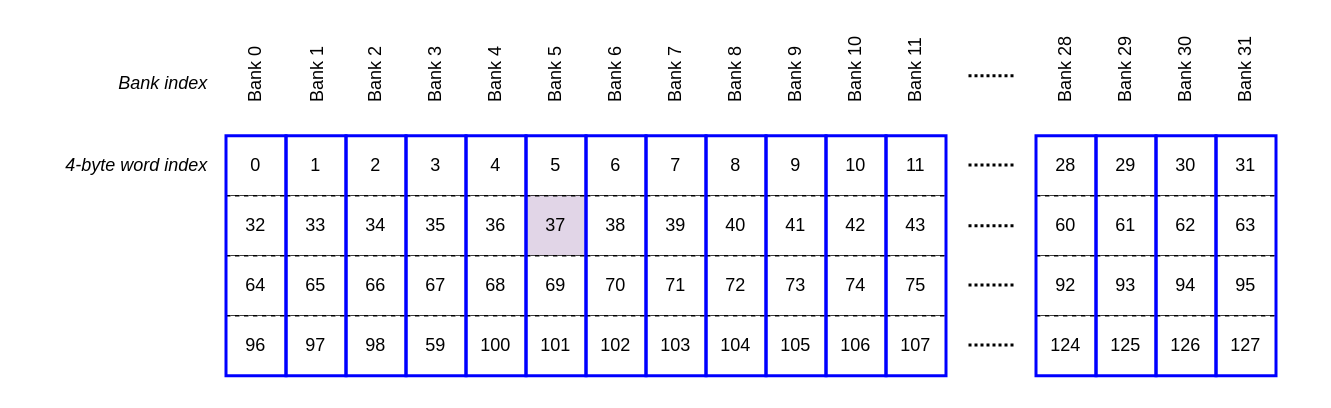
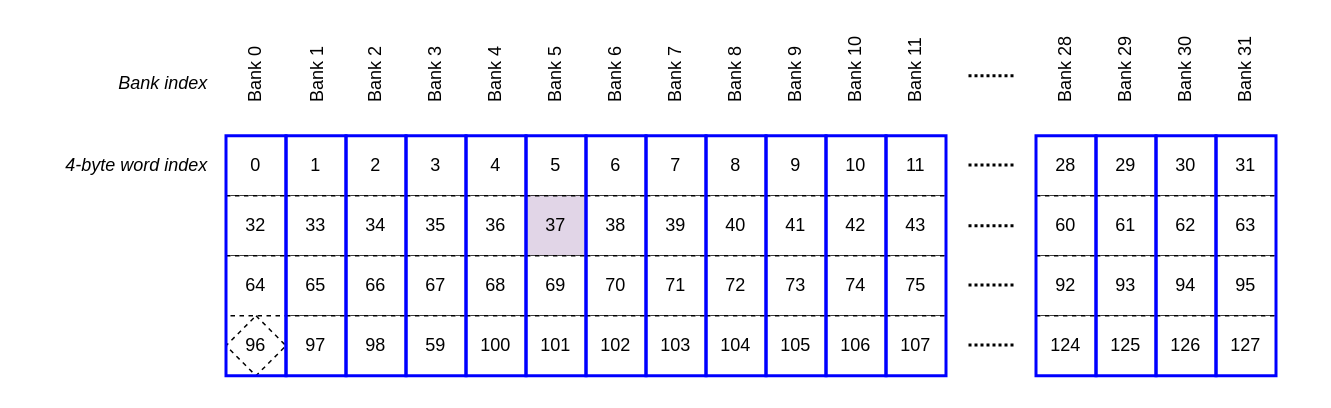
  <mxCell id="0" />
  <mxCell id="1" parent="0" />
  <mxCell id="2" value="0" style="whiteSpace=wrap;html=1;aspect=fixed;dashed=1;" parent="1" vertex="1"><mxGeometry x="150" y="85" width="40" height="40" as="geometry" /></mxCell>
  <mxCell id="3" value="32" style="whiteSpace=wrap;html=1;aspect=fixed;dashed=1;" parent="1" vertex="1"><mxGeometry x="150" y="125" width="40" height="40" as="geometry" /></mxCell>
  <mxCell id="4" value="64" style="whiteSpace=wrap;html=1;aspect=fixed;dashed=1;" parent="1" vertex="1"><mxGeometry x="150" y="165" width="40" height="40" as="geometry" /></mxCell>
- <mxCell id="5" value="96" style="whiteSpace=wrap;html=1;aspect=fixed;dashed=1;" parent="1" vertex="1"><mxGeometry x="150" y="205" width="40" height="40" as="geometry" /></mxCell>
+ <mxCell id="5" value="96" style="rhombus;whiteSpace=wrap;html=1;aspect=fixed;dashed=1;" parent="1" vertex="1"><mxGeometry x="150" y="205" width="40" height="40" as="geometry" /></mxCell>
  <mxCell id="6" value="1" style="whiteSpace=wrap;html=1;aspect=fixed;dashed=1;" parent="1" vertex="1"><mxGeometry x="190" y="85" width="40" height="40" as="geometry" /></mxCell>
  <mxCell id="7" value="33" style="whiteSpace=wrap;html=1;aspect=fixed;dashed=1;" parent="1" vertex="1"><mxGeometry x="190" y="125" width="40" height="40" as="geometry" /></mxCell>
  <mxCell id="8" value="65" style="whiteSpace=wrap;html=1;aspect=fixed;dashed=1;" parent="1" vertex="1"><mxGeometry x="190" y="165" width="40" height="40" as="geometry" /></mxCell>
  <mxCell id="9" value="97" style="whiteSpace=wrap;html=1;aspect=fixed;dashed=1;" parent="1" vertex="1"><mxGeometry x="190" y="205" width="40" height="40" as="geometry" /></mxCell>
  <mxCell id="10" value="2" style="whiteSpace=wrap;html=1;aspect=fixed;dashed=1;" parent="1" vertex="1"><mxGeometry x="230" y="85" width="40" height="40" as="geometry" /></mxCell>
  <mxCell id="11" value="34" style="whiteSpace=wrap;html=1;aspect=fixed;dashed=1;" parent="1" vertex="1"><mxGeometry x="230" y="125" width="40" height="40" as="geometry" /></mxCell>
  <mxCell id="12" value="66" style="whiteSpace=wrap;html=1;aspect=fixed;dashed=1;" parent="1" vertex="1"><mxGeometry x="230" y="165" width="40" height="40" as="geometry" /></mxCell>
  <mxCell id="13" value="98" style="whiteSpace=wrap;html=1;aspect=fixed;dashed=1;" parent="1" vertex="1"><mxGeometry x="230" y="205" width="40" height="40" as="geometry" /></mxCell>
  <mxCell id="14" value="3" style="whiteSpace=wrap;html=1;aspect=fixed;dashed=1;" parent="1" vertex="1"><mxGeometry x="270" y="85" width="40" height="40" as="geometry" /></mxCell>
  <mxCell id="15" value="35" style="whiteSpace=wrap;html=1;aspect=fixed;dashed=1;" parent="1" vertex="1"><mxGeometry x="270" y="125" width="40" height="40" as="geometry" /></mxCell>
  <mxCell id="16" value="67" style="whiteSpace=wrap;html=1;aspect=fixed;dashed=1;" parent="1" vertex="1"><mxGeometry x="270" y="165" width="40" height="40" as="geometry" /></mxCell>
  <mxCell id="17" value="59" style="whiteSpace=wrap;html=1;aspect=fixed;dashed=1;" parent="1" vertex="1"><mxGeometry x="270" y="205" width="40" height="40" as="geometry" /></mxCell>
  <mxCell id="18" value="4" style="whiteSpace=wrap;html=1;aspect=fixed;dashed=1;" parent="1" vertex="1"><mxGeometry x="310" y="85" width="40" height="40" as="geometry" /></mxCell>
  <mxCell id="19" value="36" style="whiteSpace=wrap;html=1;aspect=fixed;dashed=1;" parent="1" vertex="1"><mxGeometry x="310" y="125" width="40" height="40" as="geometry" /></mxCell>
  <mxCell id="20" value="68" style="whiteSpace=wrap;html=1;aspect=fixed;dashed=1;" parent="1" vertex="1"><mxGeometry x="310" y="165" width="40" height="40" as="geometry" /></mxCell>
  <mxCell id="21" value="100" style="whiteSpace=wrap;html=1;aspect=fixed;dashed=1;" parent="1" vertex="1"><mxGeometry x="310" y="205" width="40" height="40" as="geometry" /></mxCell>
  <mxCell id="22" value="5" style="whiteSpace=wrap;html=1;aspect=fixed;dashed=1;" parent="1" vertex="1"><mxGeometry x="350" y="85" width="40" height="40" as="geometry" /></mxCell>
  <mxCell id="23" value="37" style="whiteSpace=wrap;html=1;aspect=fixed;dashed=1;fillColor=#e1d5e7;" parent="1" vertex="1"><mxGeometry x="350" y="125" width="40" height="40" as="geometry" /></mxCell>
  <mxCell id="24" value="69" style="whiteSpace=wrap;html=1;aspect=fixed;dashed=1;" parent="1" vertex="1"><mxGeometry x="350" y="165" width="40" height="40" as="geometry" /></mxCell>
  <mxCell id="25" value="101" style="whiteSpace=wrap;html=1;aspect=fixed;dashed=1;" parent="1" vertex="1"><mxGeometry x="350" y="205" width="40" height="40" as="geometry" /></mxCell>
  <mxCell id="26" value="6" style="whiteSpace=wrap;html=1;aspect=fixed;dashed=1;" parent="1" vertex="1"><mxGeometry x="390" y="85" width="40" height="40" as="geometry" /></mxCell>
  <mxCell id="27" value="38" style="whiteSpace=wrap;html=1;aspect=fixed;dashed=1;" parent="1" vertex="1"><mxGeometry x="390" y="125" width="40" height="40" as="geometry" /></mxCell>
  <mxCell id="28" value="70" style="whiteSpace=wrap;html=1;aspect=fixed;dashed=1;" parent="1" vertex="1"><mxGeometry x="390" y="165" width="40" height="40" as="geometry" /></mxCell>
  <mxCell id="29" value="102" style="whiteSpace=wrap;html=1;aspect=fixed;dashed=1;" parent="1" vertex="1"><mxGeometry x="390" y="205" width="40" height="40" as="geometry" /></mxCell>
  <mxCell id="30" value="7" style="whiteSpace=wrap;html=1;aspect=fixed;dashed=1;" parent="1" vertex="1"><mxGeometry x="430" y="85" width="40" height="40" as="geometry" /></mxCell>
  <mxCell id="31" value="39" style="whiteSpace=wrap;html=1;aspect=fixed;dashed=1;" parent="1" vertex="1"><mxGeometry x="430" y="125" width="40" height="40" as="geometry" /></mxCell>
  <mxCell id="32" value="71" style="whiteSpace=wrap;html=1;aspect=fixed;dashed=1;" parent="1" vertex="1"><mxGeometry x="430" y="165" width="40" height="40" as="geometry" /></mxCell>
  <mxCell id="33" value="103" style="whiteSpace=wrap;html=1;aspect=fixed;dashed=1;" parent="1" vertex="1"><mxGeometry x="430" y="205" width="40" height="40" as="geometry" /></mxCell>
  <mxCell id="34" value="8" style="whiteSpace=wrap;html=1;aspect=fixed;dashed=1;" parent="1" vertex="1"><mxGeometry x="470" y="85" width="40" height="40" as="geometry" /></mxCell>
  <mxCell id="35" value="40" style="whiteSpace=wrap;html=1;aspect=fixed;dashed=1;" parent="1" vertex="1"><mxGeometry x="470" y="125" width="40" height="40" as="geometry" /></mxCell>
  <mxCell id="36" value="72" style="whiteSpace=wrap;html=1;aspect=fixed;dashed=1;" parent="1" vertex="1"><mxGeometry x="470" y="165" width="40" height="40" as="geometry" /></mxCell>
  <mxCell id="37" value="104" style="whiteSpace=wrap;html=1;aspect=fixed;dashed=1;" parent="1" vertex="1"><mxGeometry x="470" y="205" width="40" height="40" as="geometry" /></mxCell>
  <mxCell id="38" value="9" style="whiteSpace=wrap;html=1;aspect=fixed;dashed=1;" parent="1" vertex="1"><mxGeometry x="510" y="85" width="40" height="40" as="geometry" /></mxCell>
  <mxCell id="39" value="41" style="whiteSpace=wrap;html=1;aspect=fixed;dashed=1;" parent="1" vertex="1"><mxGeometry x="510" y="125" width="40" height="40" as="geometry" /></mxCell>
  <mxCell id="40" value="73" style="whiteSpace=wrap;html=1;aspect=fixed;dashed=1;" parent="1" vertex="1"><mxGeometry x="510" y="165" width="40" height="40" as="geometry" /></mxCell>
  <mxCell id="41" value="105" style="whiteSpace=wrap;html=1;aspect=fixed;dashed=1;" parent="1" vertex="1"><mxGeometry x="510" y="205" width="40" height="40" as="geometry" /></mxCell>
  <mxCell id="42" value="10" style="whiteSpace=wrap;html=1;aspect=fixed;dashed=1;" parent="1" vertex="1"><mxGeometry x="550" y="85" width="40" height="40" as="geometry" /></mxCell>
  <mxCell id="43" value="42" style="whiteSpace=wrap;html=1;aspect=fixed;dashed=1;" parent="1" vertex="1"><mxGeometry x="550" y="125" width="40" height="40" as="geometry" /></mxCell>
  <mxCell id="44" value="74" style="whiteSpace=wrap;html=1;aspect=fixed;dashed=1;" parent="1" vertex="1"><mxGeometry x="550" y="165" width="40" height="40" as="geometry" /></mxCell>
  <mxCell id="45" value="106" style="whiteSpace=wrap;html=1;aspect=fixed;dashed=1;" parent="1" vertex="1"><mxGeometry x="550" y="205" width="40" height="40" as="geometry" /></mxCell>
  <mxCell id="46" value="11" style="whiteSpace=wrap;html=1;aspect=fixed;dashed=1;" parent="1" vertex="1"><mxGeometry x="590" y="85" width="40" height="40" as="geometry" /></mxCell>
  <mxCell id="47" value="43" style="whiteSpace=wrap;html=1;aspect=fixed;dashed=1;" parent="1" vertex="1"><mxGeometry x="590" y="125" width="40" height="40" as="geometry" /></mxCell>
  <mxCell id="48" value="75" style="whiteSpace=wrap;html=1;aspect=fixed;dashed=1;" parent="1" vertex="1"><mxGeometry x="590" y="165" width="40" height="40" as="geometry" /></mxCell>
  <mxCell id="49" value="107" style="whiteSpace=wrap;html=1;aspect=fixed;dashed=1;" parent="1" vertex="1"><mxGeometry x="590" y="205" width="40" height="40" as="geometry" /></mxCell>
  <mxCell id="50" value="28" style="whiteSpace=wrap;html=1;aspect=fixed;dashed=1;" parent="1" vertex="1"><mxGeometry x="690" y="85" width="40" height="40" as="geometry" /></mxCell>
  <mxCell id="51" value="60" style="whiteSpace=wrap;html=1;aspect=fixed;dashed=1;" parent="1" vertex="1"><mxGeometry x="690" y="125" width="40" height="40" as="geometry" /></mxCell>
  <mxCell id="52" value="92" style="whiteSpace=wrap;html=1;aspect=fixed;dashed=1;" parent="1" vertex="1"><mxGeometry x="690" y="165" width="40" height="40" as="geometry" /></mxCell>
  <mxCell id="53" value="124" style="whiteSpace=wrap;html=1;aspect=fixed;dashed=1;" parent="1" vertex="1"><mxGeometry x="690" y="205" width="40" height="40" as="geometry" /></mxCell>
  <mxCell id="54" value="29" style="whiteSpace=wrap;html=1;aspect=fixed;dashed=1;" parent="1" vertex="1"><mxGeometry x="730" y="85" width="40" height="40" as="geometry" /></mxCell>
  <mxCell id="55" value="61" style="whiteSpace=wrap;html=1;aspect=fixed;dashed=1;" parent="1" vertex="1"><mxGeometry x="730" y="125" width="40" height="40" as="geometry" /></mxCell>
  <mxCell id="56" value="93" style="whiteSpace=wrap;html=1;aspect=fixed;dashed=1;" parent="1" vertex="1"><mxGeometry x="730" y="165" width="40" height="40" as="geometry" /></mxCell>
  <mxCell id="57" value="125" style="whiteSpace=wrap;html=1;aspect=fixed;dashed=1;" parent="1" vertex="1"><mxGeometry x="730" y="205" width="40" height="40" as="geometry" /></mxCell>
  <mxCell id="58" value="30" style="whiteSpace=wrap;html=1;aspect=fixed;dashed=1;" parent="1" vertex="1"><mxGeometry x="770" y="85" width="40" height="40" as="geometry" /></mxCell>
  <mxCell id="59" value="62" style="whiteSpace=wrap;html=1;aspect=fixed;dashed=1;" parent="1" vertex="1"><mxGeometry x="770" y="125" width="40" height="40" as="geometry" /></mxCell>
  <mxCell id="60" value="94" style="whiteSpace=wrap;html=1;aspect=fixed;dashed=1;" parent="1" vertex="1"><mxGeometry x="770" y="165" width="40" height="40" as="geometry" /></mxCell>
  <mxCell id="61" value="126" style="whiteSpace=wrap;html=1;aspect=fixed;dashed=1;" parent="1" vertex="1"><mxGeometry x="770" y="205" width="40" height="40" as="geometry" /></mxCell>
  <mxCell id="62" value="31" style="whiteSpace=wrap;html=1;aspect=fixed;dashed=1;" parent="1" vertex="1"><mxGeometry x="810" y="85" width="40" height="40" as="geometry" /></mxCell>
  <mxCell id="63" value="63" style="whiteSpace=wrap;html=1;aspect=fixed;dashed=1;" parent="1" vertex="1"><mxGeometry x="810" y="125" width="40" height="40" as="geometry" /></mxCell>
  <mxCell id="64" value="95" style="whiteSpace=wrap;html=1;aspect=fixed;dashed=1;" parent="1" vertex="1"><mxGeometry x="810" y="165" width="40" height="40" as="geometry" /></mxCell>
  <mxCell id="65" value="127" style="whiteSpace=wrap;html=1;aspect=fixed;dashed=1;" parent="1" vertex="1"><mxGeometry x="810" y="205" width="40" height="40" as="geometry" /></mxCell>
  <mxCell id="66" value="" style="endArrow=none;dashed=1;html=1;strokeWidth=2;dashPattern=1 1;" parent="1" edge="1"><mxGeometry width="50" height="50" relative="1" as="geometry"><mxPoint x="645" y="145" as="sourcePoint" /><mxPoint x="675" y="145" as="targetPoint" /></mxGeometry></mxCell>
  <mxCell id="67" value="" style="endArrow=none;dashed=1;html=1;strokeWidth=2;dashPattern=1 1;" parent="1" edge="1"><mxGeometry width="50" height="50" relative="1" as="geometry"><mxPoint x="645" y="104.5" as="sourcePoint" /><mxPoint x="675" y="104.5" as="targetPoint" /></mxGeometry></mxCell>
  <mxCell id="68" value="" style="endArrow=none;dashed=1;html=1;strokeWidth=2;dashPattern=1 1;" parent="1" edge="1"><mxGeometry width="50" height="50" relative="1" as="geometry"><mxPoint x="645" y="184.5" as="sourcePoint" /><mxPoint x="675" y="184.5" as="targetPoint" /></mxGeometry></mxCell>
  <mxCell id="69" value="" style="endArrow=none;dashed=1;html=1;strokeWidth=2;dashPattern=1 1;" parent="1" edge="1"><mxGeometry width="50" height="50" relative="1" as="geometry"><mxPoint x="645" y="224.5" as="sourcePoint" /><mxPoint x="675" y="224.5" as="targetPoint" /></mxGeometry></mxCell>
  <mxCell id="70" value="" style="endArrow=none;dashed=1;html=1;strokeWidth=2;dashPattern=1 1;" parent="1" edge="1"><mxGeometry width="50" height="50" relative="1" as="geometry"><mxPoint x="645" y="45" as="sourcePoint" /><mxPoint x="675" y="45" as="targetPoint" /></mxGeometry></mxCell>
  <mxCell id="71" value="4-byte word index" style="text;html=1;strokeColor=none;fillColor=none;align=right;verticalAlign=middle;whiteSpace=wrap;rounded=0;dashed=1;fontStyle=2" parent="1" vertex="1"><mxGeometry x="20" y="95" width="120" height="20" as="geometry" /></mxCell>
  <mxCell id="72" value="Bank index" style="text;html=1;strokeColor=none;fillColor=none;align=right;verticalAlign=middle;whiteSpace=wrap;rounded=0;dashed=1;fontStyle=2" parent="1" vertex="1"><mxGeometry x="20" y="40" width="120" height="20" as="geometry" /></mxCell>
  <mxCell id="73" value="&lt;div&gt;Bank 0&lt;/div&gt;" style="text;html=1;strokeColor=none;fillColor=none;align=left;verticalAlign=middle;whiteSpace=wrap;rounded=0;dashed=1;fontStyle=0;rotation=-90;" parent="1" vertex="1"><mxGeometry x="135" y="20" width="70" height="20" as="geometry" /></mxCell>
  <mxCell id="74" value="&lt;div&gt;Bank 1&lt;br&gt;&lt;/div&gt;" style="text;html=1;strokeColor=none;fillColor=none;align=left;verticalAlign=middle;whiteSpace=wrap;rounded=0;dashed=1;fontStyle=0;rotation=-90;" parent="1" vertex="1"><mxGeometry x="176" y="20" width="70" height="20" as="geometry" /></mxCell>
  <mxCell id="75" value="&lt;div&gt;Bank 2&lt;/div&gt;" style="text;html=1;strokeColor=none;fillColor=none;align=left;verticalAlign=middle;whiteSpace=wrap;rounded=0;dashed=1;fontStyle=0;rotation=-90;" parent="1" vertex="1"><mxGeometry x="215" y="20" width="70" height="20" as="geometry" /></mxCell>
  <mxCell id="76" value="&lt;div&gt;Bank 3&lt;br&gt;&lt;/div&gt;" style="text;html=1;strokeColor=none;fillColor=none;align=left;verticalAlign=middle;whiteSpace=wrap;rounded=0;dashed=1;fontStyle=0;rotation=-90;" parent="1" vertex="1"><mxGeometry x="255" y="20" width="70" height="20" as="geometry" /></mxCell>
  <mxCell id="77" value="&lt;div&gt;Bank 4&lt;br&gt;&lt;/div&gt;" style="text;html=1;strokeColor=none;fillColor=none;align=left;verticalAlign=middle;whiteSpace=wrap;rounded=0;dashed=1;fontStyle=0;rotation=-90;" parent="1" vertex="1"><mxGeometry x="295" y="20" width="70" height="20" as="geometry" /></mxCell>
  <mxCell id="78" value="&lt;div&gt;Bank 5&lt;br&gt;&lt;/div&gt;" style="text;html=1;strokeColor=none;fillColor=none;align=left;verticalAlign=middle;whiteSpace=wrap;rounded=0;dashed=1;fontStyle=0;rotation=-90;" parent="1" vertex="1"><mxGeometry x="335" y="20" width="70" height="20" as="geometry" /></mxCell>
  <mxCell id="79" value="&lt;div&gt;Bank 6&lt;br&gt;&lt;/div&gt;" style="text;html=1;strokeColor=none;fillColor=none;align=left;verticalAlign=middle;whiteSpace=wrap;rounded=0;dashed=1;fontStyle=0;rotation=-90;" parent="1" vertex="1"><mxGeometry x="375" y="20" width="70" height="20" as="geometry" /></mxCell>
  <mxCell id="80" value="&lt;div&gt;Bank 7&lt;br&gt;&lt;/div&gt;" style="text;html=1;strokeColor=none;fillColor=none;align=left;verticalAlign=middle;whiteSpace=wrap;rounded=0;dashed=1;fontStyle=0;rotation=-90;" parent="1" vertex="1"><mxGeometry x="415" y="20" width="70" height="20" as="geometry" /></mxCell>
  <mxCell id="81" value="&lt;div&gt;Bank 8&lt;br&gt;&lt;/div&gt;" style="text;html=1;strokeColor=none;fillColor=none;align=left;verticalAlign=middle;whiteSpace=wrap;rounded=0;dashed=1;fontStyle=0;rotation=-90;" parent="1" vertex="1"><mxGeometry x="455" y="20" width="70" height="20" as="geometry" /></mxCell>
  <mxCell id="82" value="&lt;div&gt;Bank 9&lt;br&gt;&lt;/div&gt;" style="text;html=1;strokeColor=none;fillColor=none;align=left;verticalAlign=middle;whiteSpace=wrap;rounded=0;dashed=1;fontStyle=0;rotation=-90;" parent="1" vertex="1"><mxGeometry x="495" y="20" width="70" height="20" as="geometry" /></mxCell>
  <mxCell id="83" value="&lt;div&gt;Bank 10&lt;/div&gt;" style="text;html=1;strokeColor=none;fillColor=none;align=left;verticalAlign=middle;whiteSpace=wrap;rounded=0;dashed=1;fontStyle=0;rotation=-90;" parent="1" vertex="1"><mxGeometry x="535" y="20" width="70" height="20" as="geometry" /></mxCell>
  <mxCell id="84" value="&lt;div&gt;Bank 11&lt;/div&gt;" style="text;html=1;strokeColor=none;fillColor=none;align=left;verticalAlign=middle;whiteSpace=wrap;rounded=0;dashed=1;fontStyle=0;rotation=-90;" parent="1" vertex="1"><mxGeometry x="575" y="20" width="70" height="20" as="geometry" /></mxCell>
  <mxCell id="85" value="&lt;div&gt;Bank 28&lt;br&gt;&lt;/div&gt;" style="text;html=1;strokeColor=none;fillColor=none;align=left;verticalAlign=middle;whiteSpace=wrap;rounded=0;dashed=1;fontStyle=0;rotation=-90;" parent="1" vertex="1"><mxGeometry x="675" y="20" width="70" height="20" as="geometry" /></mxCell>
  <mxCell id="86" value="&lt;div&gt;Bank 29&lt;br&gt;&lt;/div&gt;" style="text;html=1;strokeColor=none;fillColor=none;align=left;verticalAlign=middle;whiteSpace=wrap;rounded=0;dashed=1;fontStyle=0;rotation=-90;" parent="1" vertex="1"><mxGeometry x="715" y="20" width="70" height="20" as="geometry" /></mxCell>
  <mxCell id="87" value="&lt;div&gt;Bank 30&lt;br&gt;&lt;/div&gt;" style="text;html=1;strokeColor=none;fillColor=none;align=left;verticalAlign=middle;whiteSpace=wrap;rounded=0;dashed=1;fontStyle=0;rotation=-90;" parent="1" vertex="1"><mxGeometry x="755" y="20" width="70" height="20" as="geometry" /></mxCell>
  <mxCell id="88" value="&lt;div&gt;Bank 31&lt;/div&gt;" style="text;html=1;strokeColor=none;fillColor=none;align=left;verticalAlign=middle;whiteSpace=wrap;rounded=0;dashed=1;fontStyle=0;rotation=-90;" parent="1" vertex="1"><mxGeometry x="795" y="20" width="70" height="20" as="geometry" /></mxCell>
  <mxCell id="89" value="" style="rounded=0;whiteSpace=wrap;html=1;fillColor=none;align=left;strokeColor=#0000FF;strokeWidth=2;" parent="1" vertex="1"><mxGeometry x="150" y="85" width="40" height="160" as="geometry" /></mxCell>
  <mxCell id="90" value="" style="rounded=0;whiteSpace=wrap;html=1;fillColor=none;align=left;strokeColor=#0000FF;strokeWidth=2;" parent="1" vertex="1"><mxGeometry x="190" y="85" width="40" height="160" as="geometry" /></mxCell>
  <mxCell id="91" value="" style="rounded=0;whiteSpace=wrap;html=1;fillColor=none;align=left;strokeColor=#0000FF;strokeWidth=2;" parent="1" vertex="1"><mxGeometry x="270" y="85" width="40" height="160" as="geometry" /></mxCell>
  <mxCell id="92" value="" style="rounded=0;whiteSpace=wrap;html=1;fillColor=none;align=left;strokeColor=#0000FF;strokeWidth=2;" parent="1" vertex="1"><mxGeometry x="230" y="85" width="40" height="160" as="geometry" /></mxCell>
  <mxCell id="93" value="" style="rounded=0;whiteSpace=wrap;html=1;fillColor=none;align=left;strokeColor=#0000FF;strokeWidth=2;" parent="1" vertex="1"><mxGeometry x="430" y="85" width="40" height="160" as="geometry" /></mxCell>
  <mxCell id="94" value="" style="rounded=0;whiteSpace=wrap;html=1;fillColor=none;align=left;strokeColor=#0000FF;strokeWidth=2;" parent="1" vertex="1"><mxGeometry x="390" y="85" width="40" height="160" as="geometry" /></mxCell>
  <mxCell id="95" value="" style="rounded=0;whiteSpace=wrap;html=1;fillColor=none;align=left;strokeColor=#0000FF;strokeWidth=2;" parent="1" vertex="1"><mxGeometry x="350" y="85" width="40" height="160" as="geometry" /></mxCell>
  <mxCell id="96" value="" style="rounded=0;whiteSpace=wrap;html=1;fillColor=none;align=left;strokeColor=#0000FF;strokeWidth=2;" parent="1" vertex="1"><mxGeometry x="310" y="85" width="40" height="160" as="geometry" /></mxCell>
  <mxCell id="97" value="" style="rounded=0;whiteSpace=wrap;html=1;fillColor=none;align=left;strokeColor=#0000FF;strokeWidth=2;" parent="1" vertex="1"><mxGeometry x="590" y="85" width="40" height="160" as="geometry" /></mxCell>
  <mxCell id="98" value="" style="rounded=0;whiteSpace=wrap;html=1;fillColor=none;align=left;strokeColor=#0000FF;strokeWidth=2;" parent="1" vertex="1"><mxGeometry x="550" y="85" width="40" height="160" as="geometry" /></mxCell>
  <mxCell id="99" value="" style="rounded=0;whiteSpace=wrap;html=1;fillColor=none;align=left;strokeColor=#0000FF;strokeWidth=2;" parent="1" vertex="1"><mxGeometry x="510" y="85" width="40" height="160" as="geometry" /></mxCell>
  <mxCell id="100" value="" style="rounded=0;whiteSpace=wrap;html=1;fillColor=none;align=left;strokeColor=#0000FF;strokeWidth=2;" parent="1" vertex="1"><mxGeometry x="470" y="85" width="40" height="160" as="geometry" /></mxCell>
  <mxCell id="101" value="" style="rounded=0;whiteSpace=wrap;html=1;fillColor=none;align=left;strokeColor=#0000FF;strokeWidth=2;" parent="1" vertex="1"><mxGeometry x="810" y="85" width="40" height="160" as="geometry" /></mxCell>
  <mxCell id="102" value="" style="rounded=0;whiteSpace=wrap;html=1;fillColor=none;align=left;strokeColor=#0000FF;strokeWidth=2;" parent="1" vertex="1"><mxGeometry x="770" y="85" width="40" height="160" as="geometry" /></mxCell>
  <mxCell id="103" value="" style="rounded=0;whiteSpace=wrap;html=1;fillColor=none;align=left;strokeColor=#0000FF;strokeWidth=2;" parent="1" vertex="1"><mxGeometry x="730" y="85" width="40" height="160" as="geometry" /></mxCell>
  <mxCell id="104" value="" style="rounded=0;whiteSpace=wrap;html=1;fillColor=none;align=left;strokeColor=#0000FF;strokeWidth=2;" parent="1" vertex="1"><mxGeometry x="690" y="85" width="40" height="160" as="geometry" /></mxCell>
